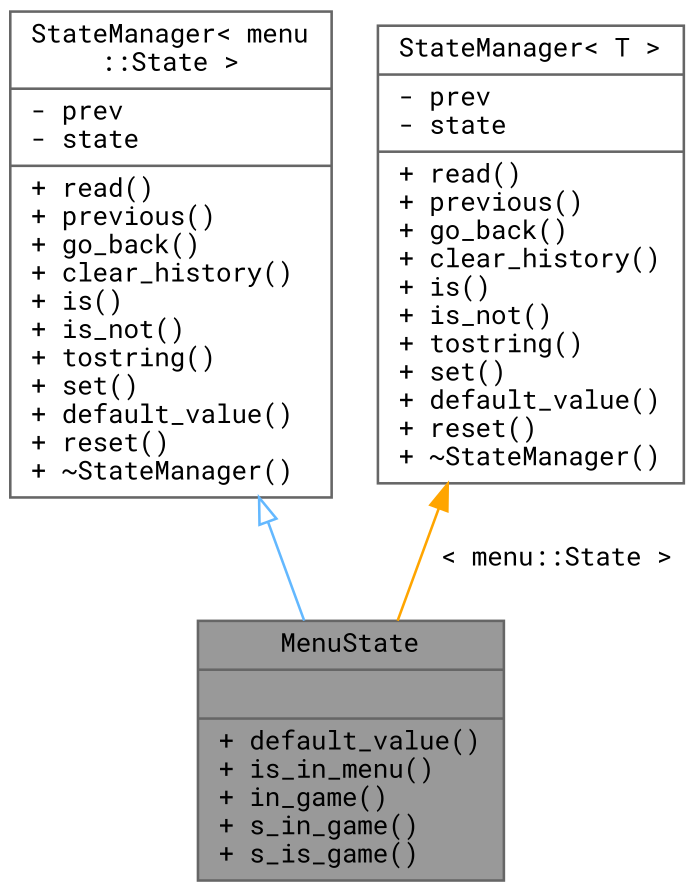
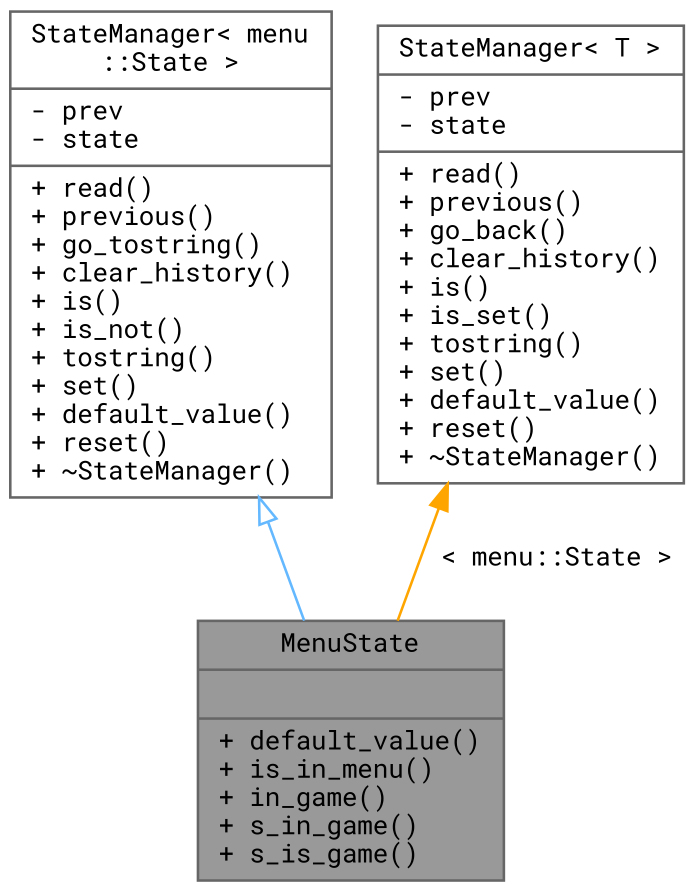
  digraph {
    fontname="Roboto Mono"
    node [color=gray40 fillcolor=white fontname="Roboto Mono" fontsize=10 shape=record style=filled]
    edge [dir=back fontname="Roboto Mono" fontsize=10 labelfontname=Helvetica labelfontsize=10 style=solid]
    n1 [fillcolor=grey60 fontcolor=black height=0.2 label="{MenuState\n||+ default_value()\l+ is_in_menu()\l+ in_game()\l+ s_in_game()\l+ s_is_game()\l}" width=0.4]
-   n2 [height=0.2 label="{StateManager\< menu\l::State \>\n|- prev\l- state\l|+ read()\l+ previous()\l+ go_back()\l+ clear_history()\l+ is()\l+ is_not()\l+ tostring()\l+ set()\l+ default_value()\l+ reset()\l+ ~StateManager()\l}" width=0.4]
-   n3 [height=0.2 label="{StateManager\< T \>\n|- prev\l- state\l|+ read()\l+ previous()\l+ go_back()\l+ clear_history()\l+ is()\l+ is_not()\l+ tostring()\l+ set()\l+ default_value()\l+ reset()\l+ ~StateManager()\l}" width=0.4]
+   n2 [height=0.2 label="{StateManager\< menu\l::State \>\n|- prev\l- state\l|+ read()\l+ previous()\l+ go_tostring()\l+ clear_history()\l+ is()\l+ is_not()\l+ tostring()\l+ set()\l+ default_value()\l+ reset()\l+ ~StateManager()\l}" width=0.4]
+   n3 [height=0.2 label="{StateManager\< T \>\n|- prev\l- state\l|+ read()\l+ previous()\l+ go_back()\l+ clear_history()\l+ is()\l+ is_set()\l+ tostring()\l+ set()\l+ default_value()\l+ reset()\l+ ~StateManager()\l}" width=0.4]
    n2 -> n1 [arrowtail=onormal color=steelblue1]
    n3 -> n1 [color=orange label=" \< menu::State \>"]
  }
